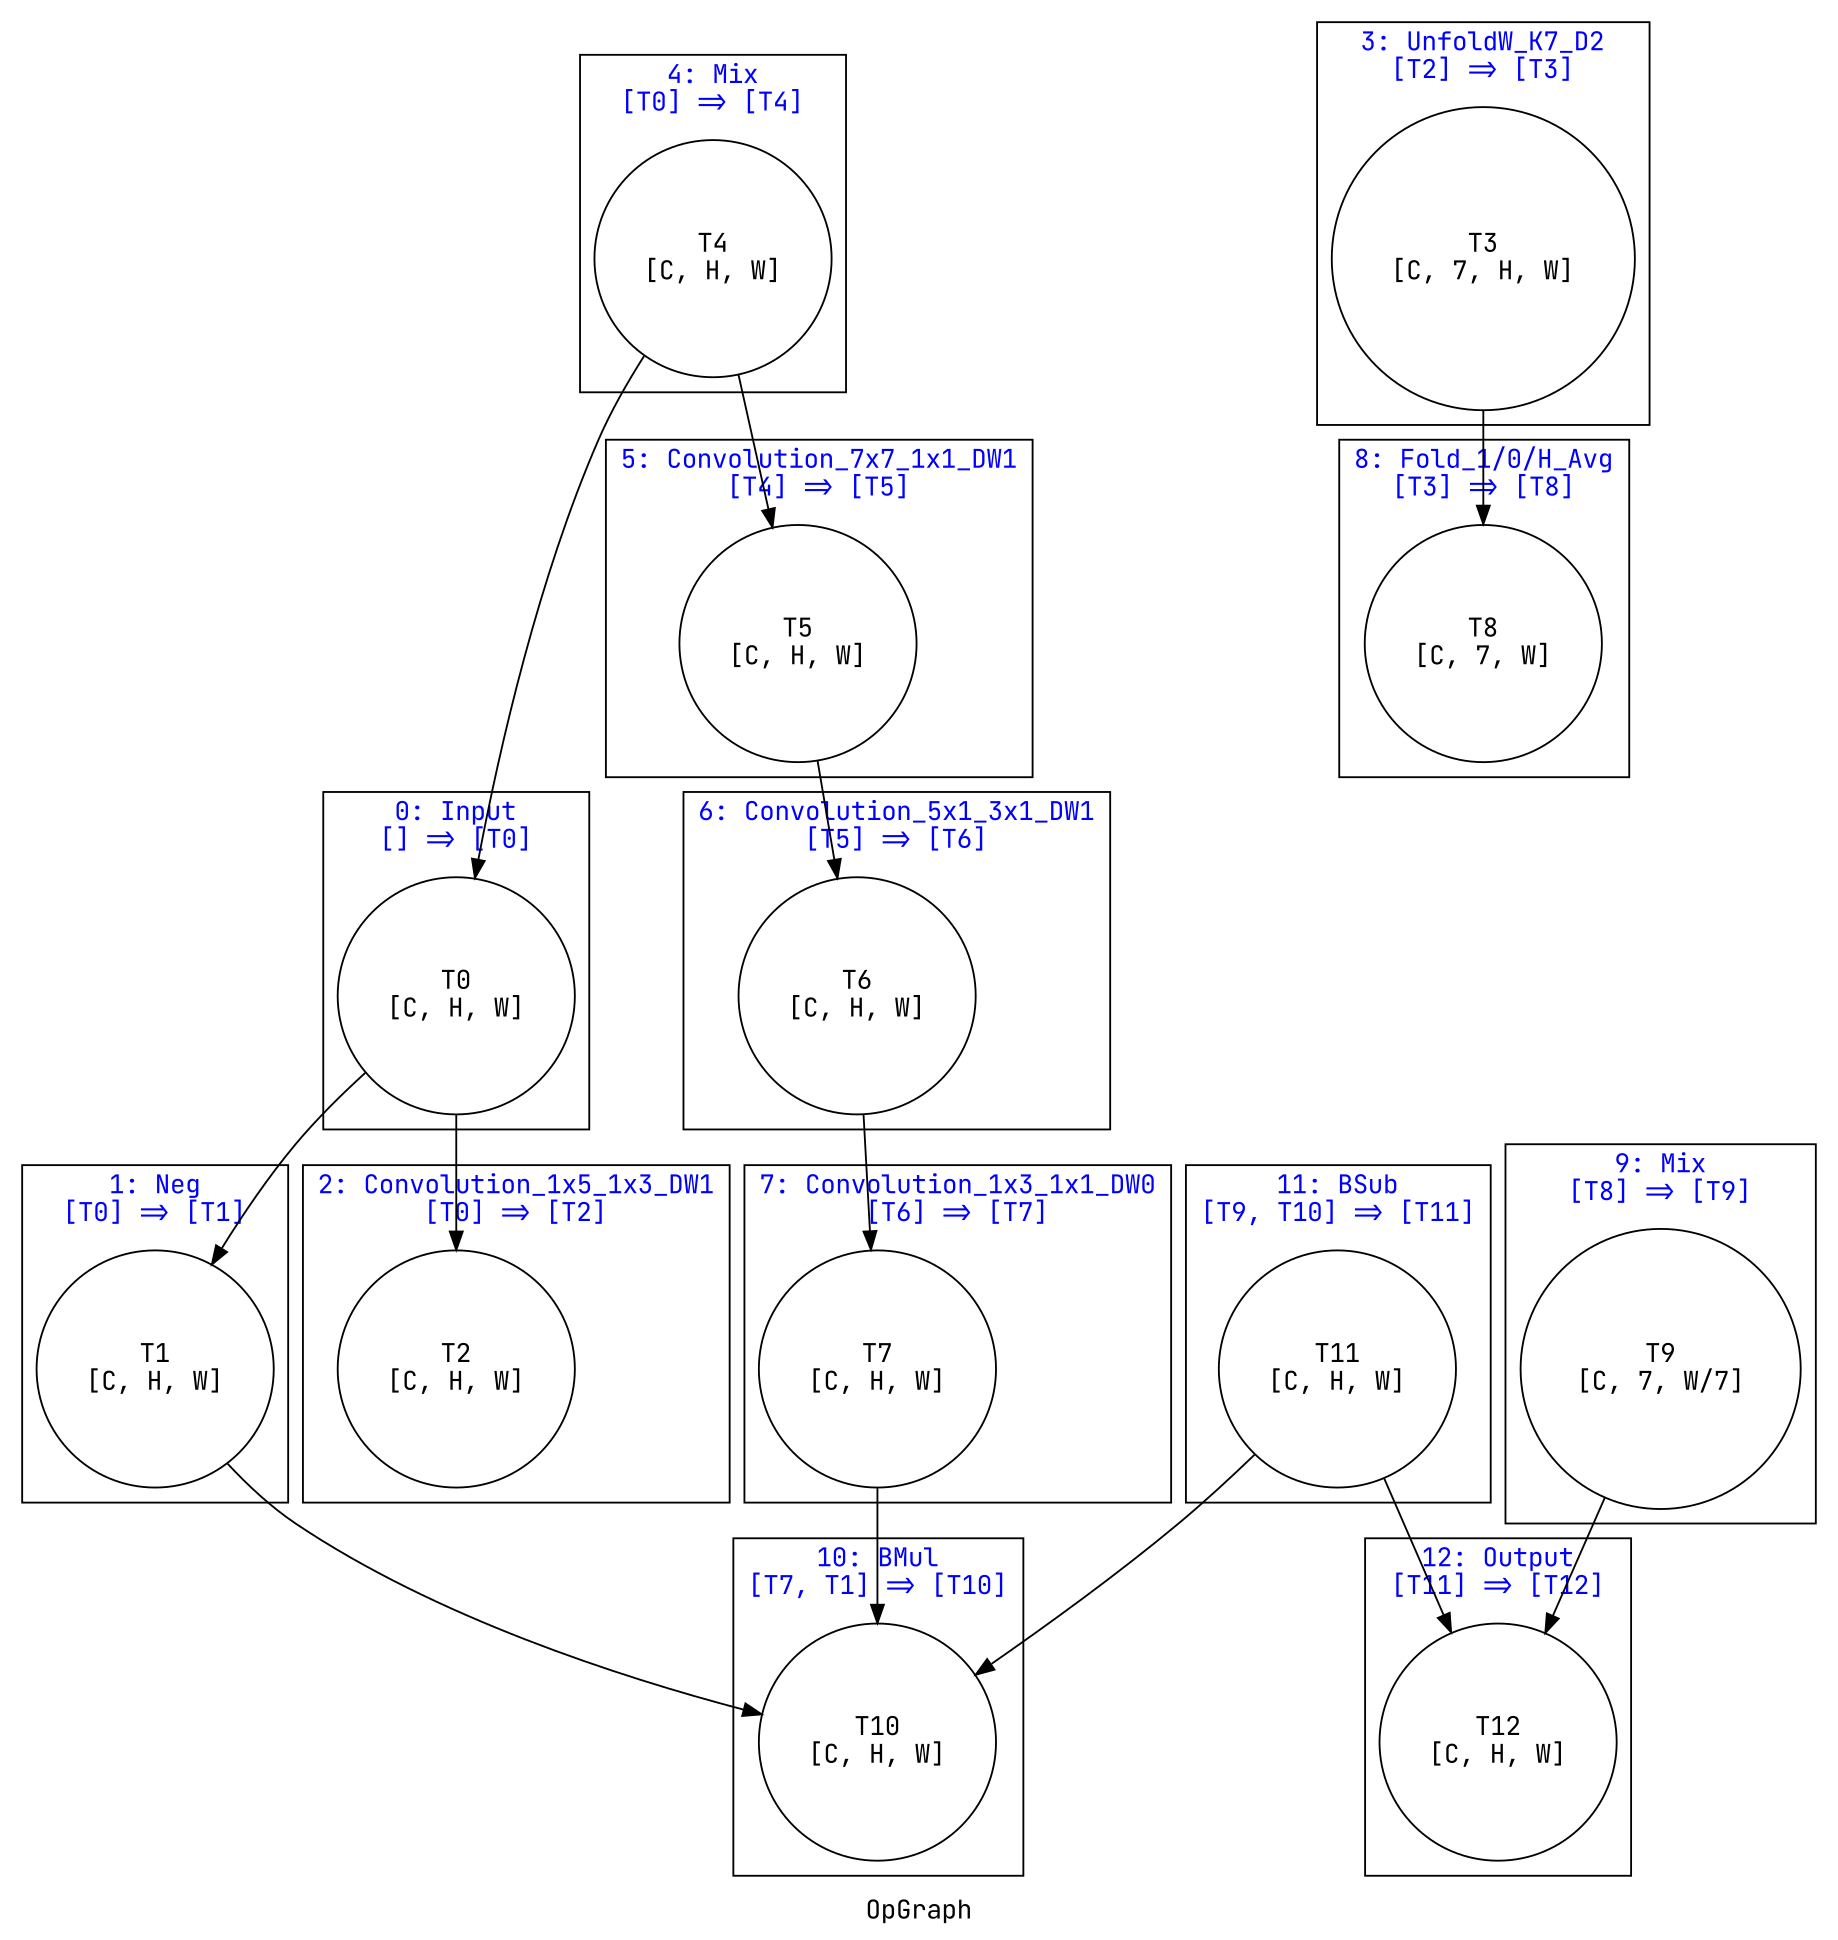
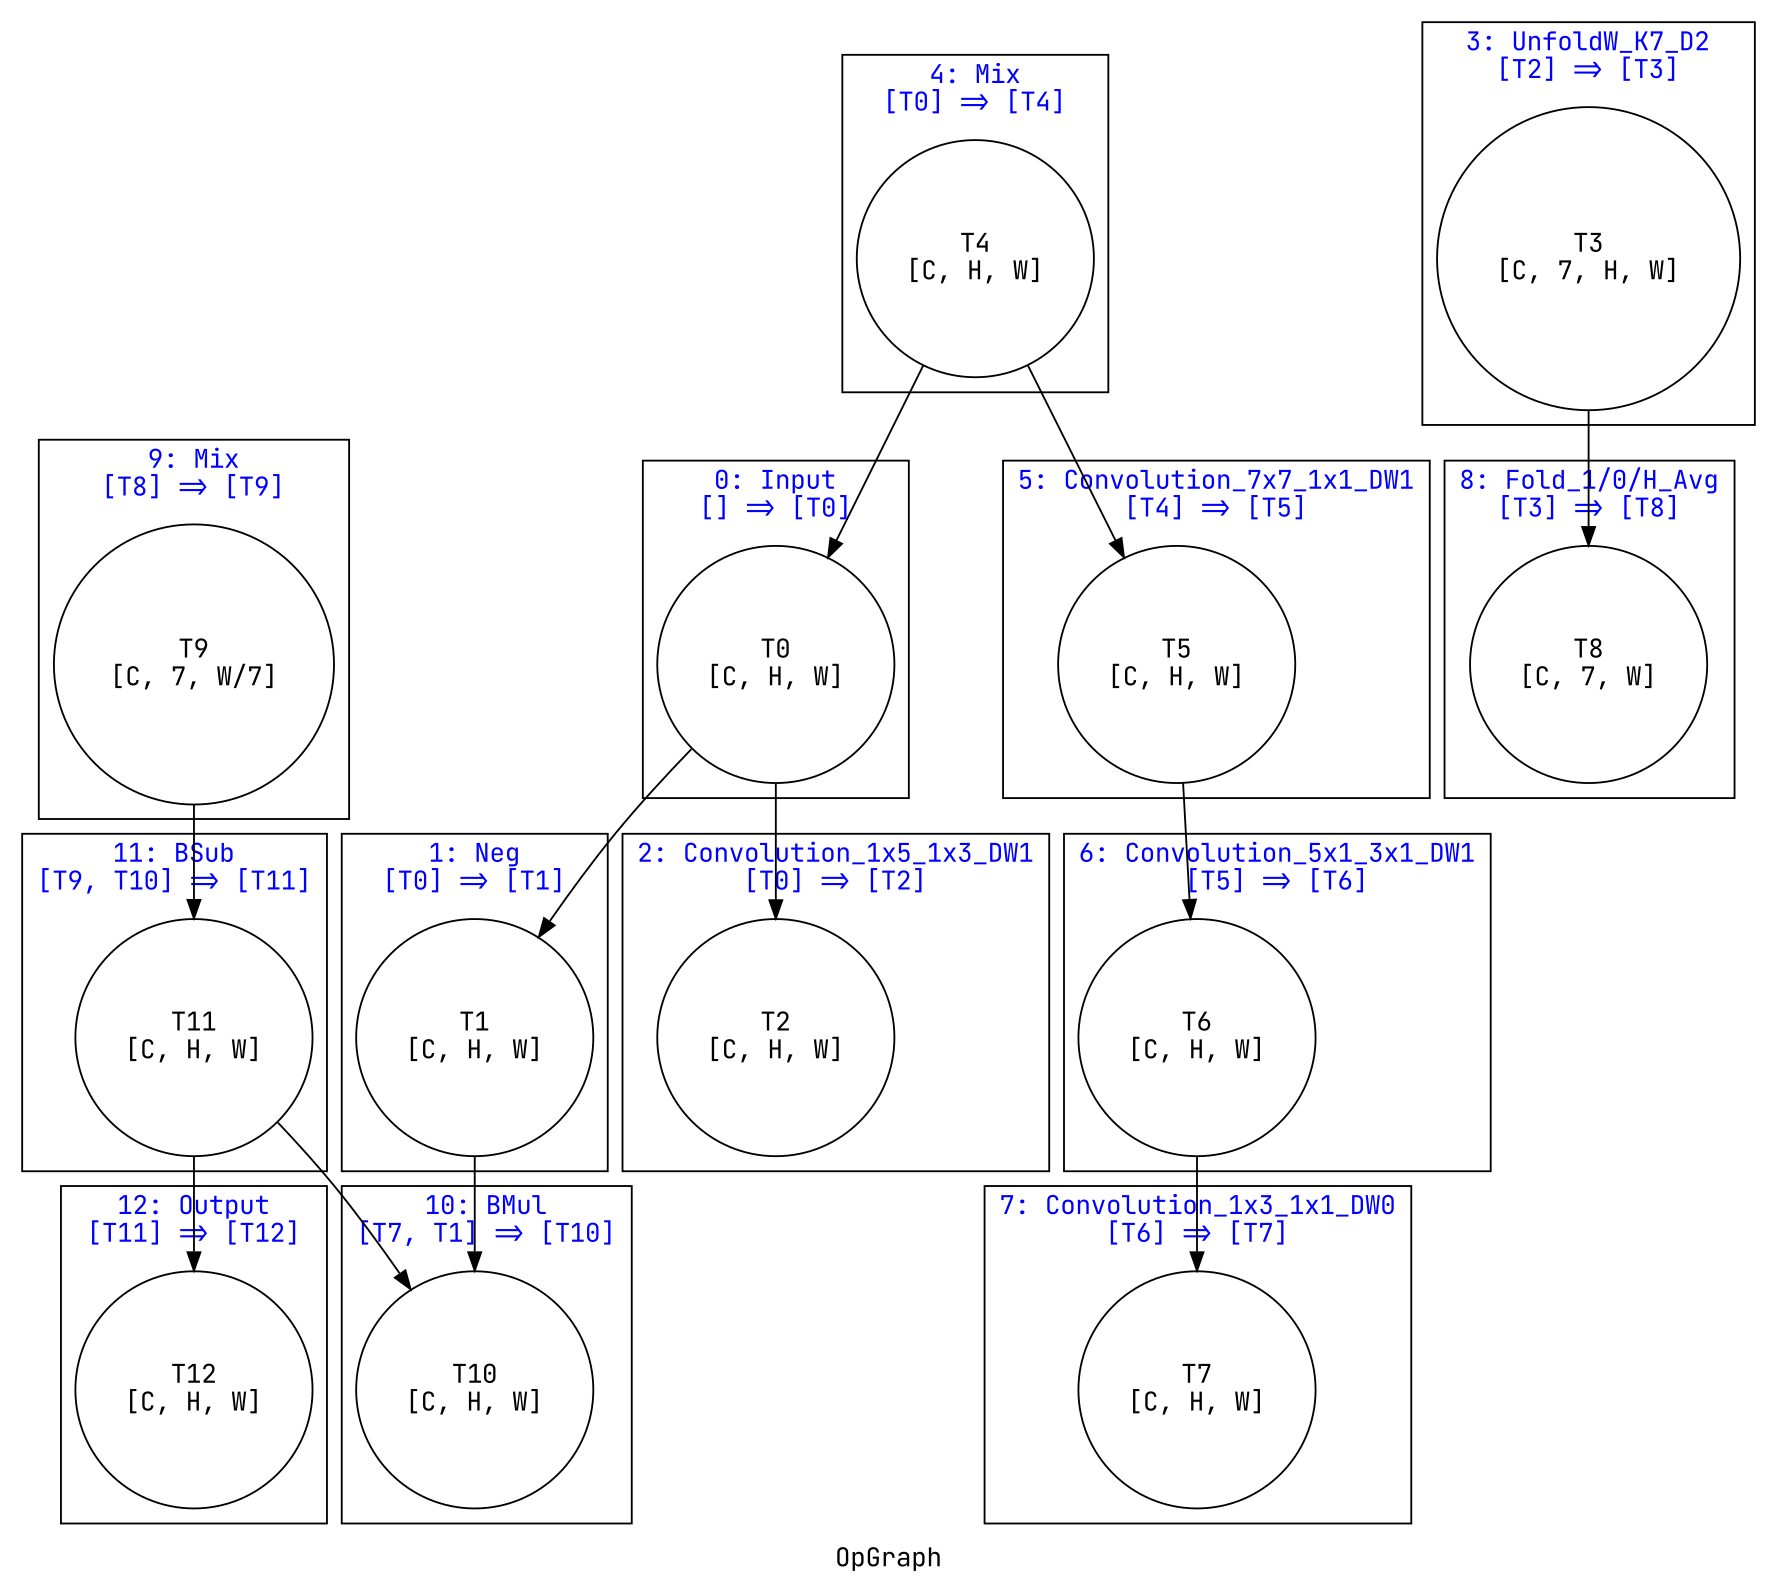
  digraph {
    fontname="JetBrains Mono"
    label=OpGraph
    node [color=black fontname="JetBrains Mono" shape=circle]
    edge [fontname="JetBrains Mono"]
    n1 [label="T0\n[C, H, W]"]
    n2 [label="T1\n[C, H, W]"]
    n3 [label="T2\n[C, H, W]"]
    n4 [label="T3\n[C, 7, H, W]"]
    n5 [label="T4\n[C, H, W]"]
    n6 [label="T5\n[C, H, W]"]
    n7 [label="T6\n[C, H, W]"]
    n8 [label="T7\n[C, H, W]"]
    n9 [label="T8\n[C, 7, W]"]
    n10 [label="T9\n[C, 7, W/7]"]
    n11 [label="T10\n[C, H, W]"]
    n12 [label="T11\n[C, H, W]"]
    n13 [label="T12\n[C, H, W]"]
    subgraph sub_1 {
      n1
      n2
      n3
      n4
      n5
      n6
      n7
      n8
      n9
      n10
      n11
      n12
      n13
    }
    subgraph cluster_2 {
      fontcolor=blue
      label="0: Input\n[] => [T0]"
      n1
    }
    subgraph cluster_3 {
      fontcolor=blue
      label="1: Neg\n[T0] => [T1]"
      n2
    }
    subgraph cluster_4 {
      fontcolor=blue
      label="2: Convolution_1x5_1x3_DW1\n[T0] => [T2]"
      n3
    }
    subgraph cluster_5 {
      fontcolor=blue
      label="3: UnfoldW_K7_D2\n[T2] => [T3]"
      n4
    }
    subgraph cluster_6 {
      fontcolor=blue
      label="4: Mix\n[T0] => [T4]"
      n5
    }
    subgraph cluster_7 {
      fontcolor=blue
      label="5: Convolution_7x7_1x1_DW1\n[T4] => [T5]"
      n6
    }
    subgraph cluster_8 {
      fontcolor=blue
      label="6: Convolution_5x1_3x1_DW1\n[T5] => [T6]"
      n7
    }
    subgraph cluster_9 {
      fontcolor=blue
      label="7: Convolution_1x3_1x1_DW0\n[T6] => [T7]"
      n8
    }
    subgraph cluster_10 {
      fontcolor=blue
      label="8: Fold_1/0/H_Avg\n[T3] => [T8]"
      n9
    }
    subgraph cluster_11 {
      fontcolor=blue
      label="9: Mix\n[T8] => [T9]"
      n10
    }
    subgraph cluster_12 {
      fontcolor=blue
      label="10: BMul\n[T7, T1] => [T10]"
      n11
    }
    subgraph cluster_13 {
      fontcolor=blue
      label="11: BSub\n[T9, T10] => [T11]"
      n12
    }
    subgraph cluster_14 {
      fontcolor=blue
      label="12: Output\n[T11] => [T12]"
      n13
    }
    n1 -> n2
    n1 -> n3
    n2 -> n11
    n4 -> n9
    n5 -> n1
    n5 -> n6
    n6 -> n7
    n7 -> n8
-   n8 -> n11
-   n10 -> n13
+   n10 -> n12
    n12 -> n11
    n12 -> n13
  }
